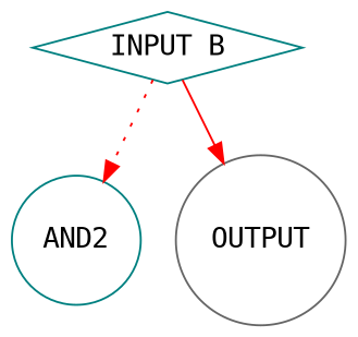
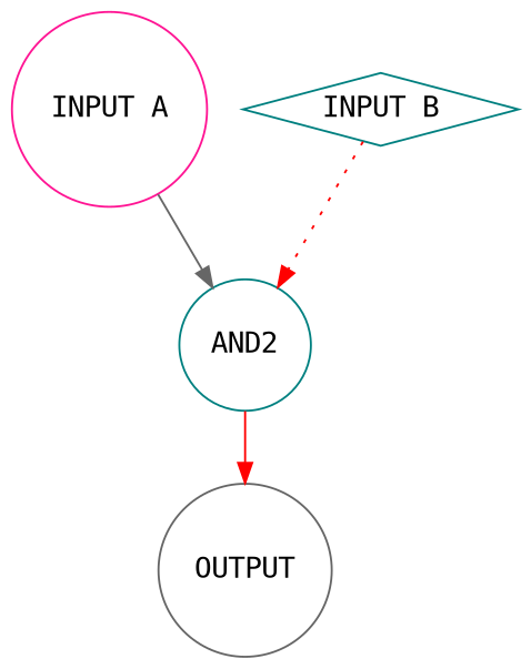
  digraph {
    fontname="DejaVu Sans Mono"
    node [color=teal fontname="DejaVu Sans Mono" shape=circle]
    edge [color=red fontname="DejaVu Sans Mono" style=solid]
+   n1 [color=deeppink label="INPUT A"]
    n2 [label=AND2]
    n3 [color=gray40 label=OUTPUT]
    n4 [label="INPUT B" shape=diamond]
-   n4 -> n3
+   n1 -> n2 [color=gray40]
+   n2 -> n3
    n4 -> n2 [style=dotted]
  }
